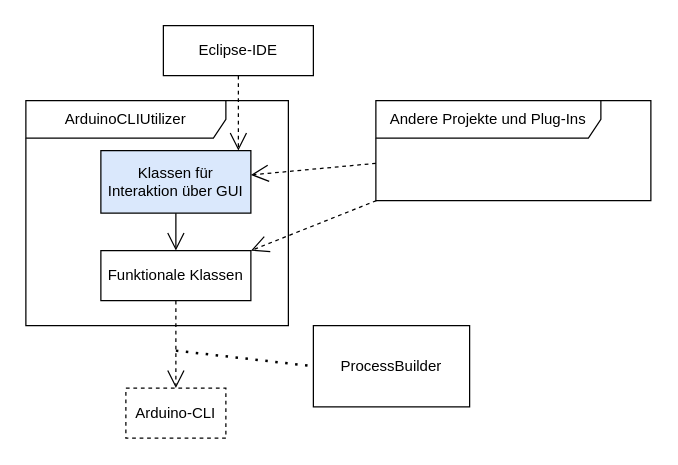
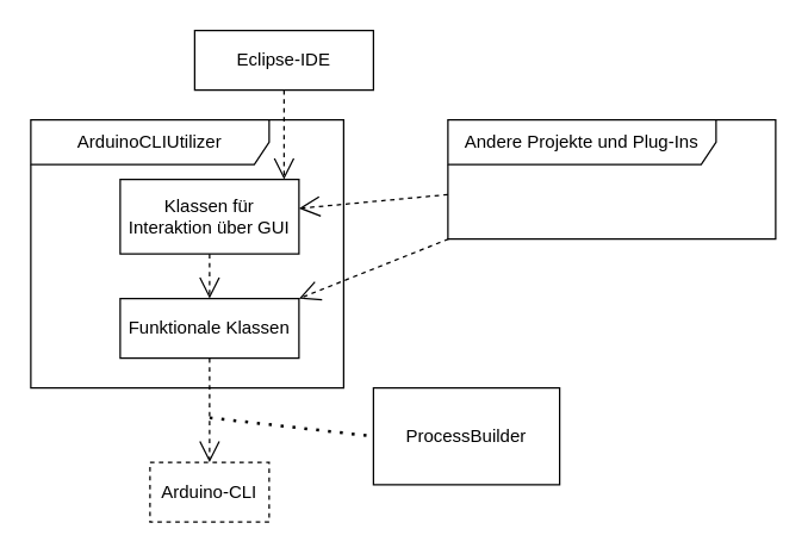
  <mxCell id="0" />
  <mxCell id="1" parent="0" />
  <mxCell id="2" value="ArduinoCLIUtilizer" style="shape=umlFrame;whiteSpace=wrap;html=1;pointerEvents=0;recursiveResize=0;container=1;collapsible=0;width=160;" parent="1" vertex="1"><mxGeometry x="20" y="80" width="210" height="180" as="geometry" /></mxCell>
  <mxCell id="3" value="Arduino-CLI" style="html=1;whiteSpace=wrap;dashed=1;" parent="1" vertex="1"><mxGeometry x="100" y="310" width="80" height="40" as="geometry" /></mxCell>
  <mxCell id="4" value="ProcessBuilder" style="html=1;whiteSpace=wrap;" parent="1" vertex="1"><mxGeometry x="250" y="260" width="125" height="65" as="geometry" /></mxCell>
  <mxCell id="5" value="Funktionale Klassen" style="html=1;whiteSpace=wrap;" parent="1" vertex="1"><mxGeometry x="80" y="200" width="120" height="40" as="geometry" /></mxCell>
- <mxCell id="6" value="Klassen für Interaktion über GUI" style="html=1;whiteSpace=wrap;fillColor=#dae8fc;" parent="1" vertex="1"><mxGeometry x="80" y="120" width="120" height="50" as="geometry" /></mxCell>
+ <mxCell id="6" value="Klassen für Interaktion über GUI" style="html=1;whiteSpace=wrap;" parent="1" vertex="1"><mxGeometry x="80" y="120" width="120" height="50" as="geometry" /></mxCell>
  <mxCell id="7" value="Andere Projekte und Plug-Ins" style="shape=umlFrame;whiteSpace=wrap;html=1;pointerEvents=0;recursiveResize=0;container=1;collapsible=0;width=180;height=30;" parent="1" vertex="1"><mxGeometry x="300" y="80" width="220" height="80" as="geometry" /></mxCell>
  <mxCell id="8" value="Eclipse-IDE" style="html=1;whiteSpace=wrap;" parent="1" vertex="1"><mxGeometry x="130" y="20" width="120" height="40" as="geometry" /></mxCell>
  <mxCell id="9" value="" style="endArrow=open;endSize=12;dashed=1;html=1;rounded=0;" parent="1" source="5" target="3" edge="1"><mxGeometry width="160" relative="1" as="geometry"><mxPoint x="190" y="240" as="sourcePoint" /><mxPoint x="350" y="240" as="targetPoint" /></mxGeometry></mxCell>
  <mxCell id="10" value="" style="endArrow=open;endSize=12;dashed=1;html=1;rounded=0;" parent="1" source="7" target="6" edge="1"><mxGeometry width="160" relative="1" as="geometry"><mxPoint x="160" y="260" as="sourcePoint" /><mxPoint x="160" y="300" as="targetPoint" /></mxGeometry></mxCell>
  <mxCell id="11" value="" style="endArrow=open;endSize=12;dashed=1;html=1;rounded=0;entryX=1;entryY=0;entryDx=0;entryDy=0;exitX=0.002;exitY=1;exitDx=0;exitDy=0;exitPerimeter=0;" parent="1" source="7" target="5" edge="1"><mxGeometry width="160" relative="1" as="geometry"><mxPoint x="280" y="220" as="sourcePoint" /><mxPoint x="170" y="310" as="targetPoint" /></mxGeometry></mxCell>
  <mxCell id="12" value="" style="endArrow=open;endSize=12;dashed=1;html=1;rounded=0;exitX=0.5;exitY=1;exitDx=0;exitDy=0;" parent="1" source="8" edge="1"><mxGeometry width="160" relative="1" as="geometry"><mxPoint x="190" y="60" as="sourcePoint" /><mxPoint x="190" y="120" as="targetPoint" /></mxGeometry></mxCell>
- <mxCell id="13" value="" style="endArrow=open;endSize=12;dashed=0;html=1;rounded=0;" parent="1" source="6" target="5" edge="1"><mxGeometry width="160" relative="1" as="geometry"><mxPoint x="139.83" y="170" as="sourcePoint" /><mxPoint x="139.83" y="200" as="targetPoint" /></mxGeometry></mxCell>
+ <mxCell id="13" value="" style="endArrow=open;endSize=12;dashed=1;html=1;rounded=0;" parent="1" source="6" target="5" edge="1"><mxGeometry width="160" relative="1" as="geometry"><mxPoint x="139.83" y="170" as="sourcePoint" /><mxPoint x="139.83" y="200" as="targetPoint" /></mxGeometry></mxCell>
  <mxCell id="14" value="" style="endArrow=none;dashed=1;html=1;dashPattern=1 3;strokeWidth=2;rounded=0;entryX=0;entryY=0.5;entryDx=0;entryDy=0;" edge="1" parent="1" target="4"><mxGeometry width="50" height="50" relative="1" as="geometry"><mxPoint x="140" y="280" as="sourcePoint" /><mxPoint x="240" y="240" as="targetPoint" /></mxGeometry></mxCell>
